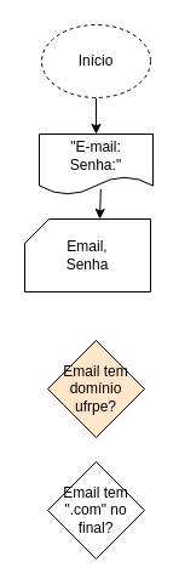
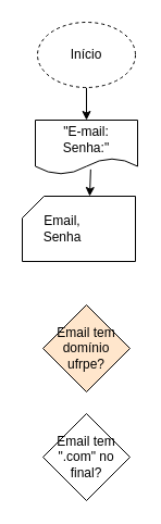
  <mxCell id="0" />
  <mxCell id="1" parent="0" />
  <mxCell id="2" value="" style="edgeStyle=orthogonalEdgeStyle;rounded=0;orthogonalLoop=1;jettySize=auto;html=1;" edge="1" parent="1" source="3" target="4"><mxGeometry relative="1" as="geometry" /></mxCell>
  <mxCell id="3" value="Início" style="ellipse;whiteSpace=wrap;html=1;dashed=1;" vertex="1" parent="1"><mxGeometry x="34" y="20" width="90" height="60" as="geometry" /></mxCell>
  <mxCell id="4" value="&quot;E-mail:&lt;div&gt;Senha:&lt;span style=&quot;background-color: transparent;&quot;&gt;&quot;&lt;/span&gt;&lt;/div&gt;" style="shape=document;whiteSpace=wrap;html=1;boundedLbl=1;" vertex="1" parent="1"><mxGeometry x="32" y="110" width="94" height="50" as="geometry" /></mxCell>
  <mxCell id="5" value="" style="endArrow=classic;html=1;rounded=0;entryX=0;entryY=0;entryDx=62;entryDy=0;entryPerimeter=0;exitX=0.541;exitY=0.907;exitDx=0;exitDy=0;exitPerimeter=0;" edge="1" parent="1" source="4" target="7"><mxGeometry width="50" height="50" relative="1" as="geometry"><mxPoint x="135" y="180" as="sourcePoint" /><mxPoint x="185" y="130" as="targetPoint" /></mxGeometry></mxCell>
  <mxCell id="6" value="" style="group" vertex="1" connectable="0" parent="1"><mxGeometry x="20" y="180" width="104" height="60" as="geometry" /></mxCell>
  <mxCell id="7" value="" style="verticalLabelPosition=bottom;verticalAlign=top;html=1;shape=card;whiteSpace=wrap;size=20;arcSize=12;" vertex="1" parent="6"><mxGeometry width="104" height="60" as="geometry" /></mxCell>
- <mxCell id="8" value="Email, Senha" style="text;html=1;align=center;verticalAlign=middle;whiteSpace=wrap;rounded=0;" vertex="1" parent="6"><mxGeometry x="22" y="15" width="60" height="30" as="geometry" /></mxCell>
+ <mxCell id="8" value="Email, Senha" style="text;html=1;align=center;verticalAlign=middle;whiteSpace=wrap;rounded=0;" vertex="1" parent="6"><mxGeometry x="7" y="15" width="60" height="30" as="geometry" /></mxCell>
  <mxCell id="9" value="Email tem domínio ufrpe?" style="rhombus;whiteSpace=wrap;html=1;fillColor=#ffe6cc;" vertex="1" parent="1"><mxGeometry x="39" y="280" width="80" height="80" as="geometry" /></mxCell>
  <mxCell id="10" value="Email tem &quot;.com&quot; no final?" style="rhombus;whiteSpace=wrap;html=1;" vertex="1" parent="1"><mxGeometry x="39" y="380" width="80" height="80" as="geometry" /></mxCell>
